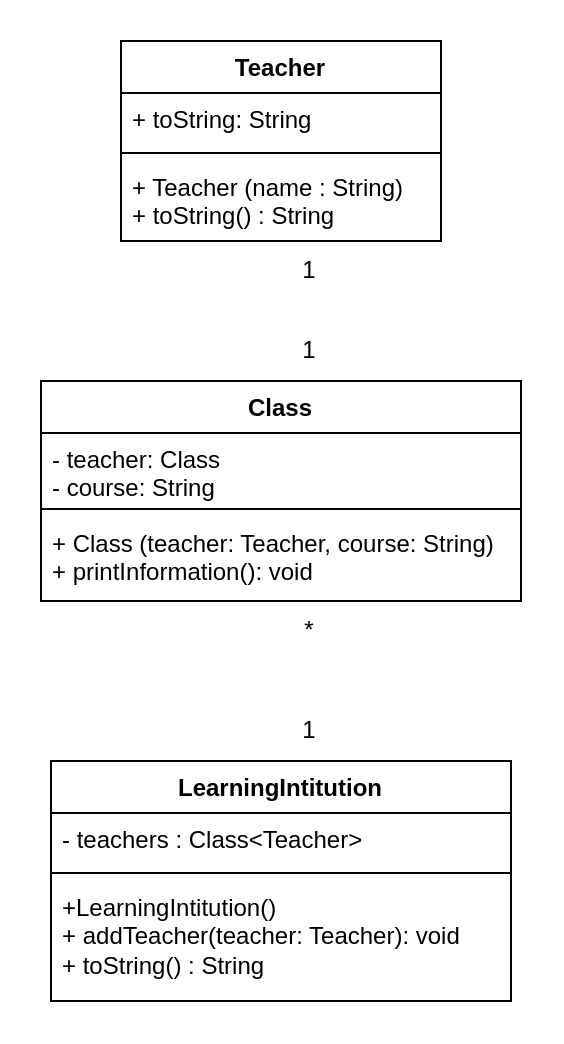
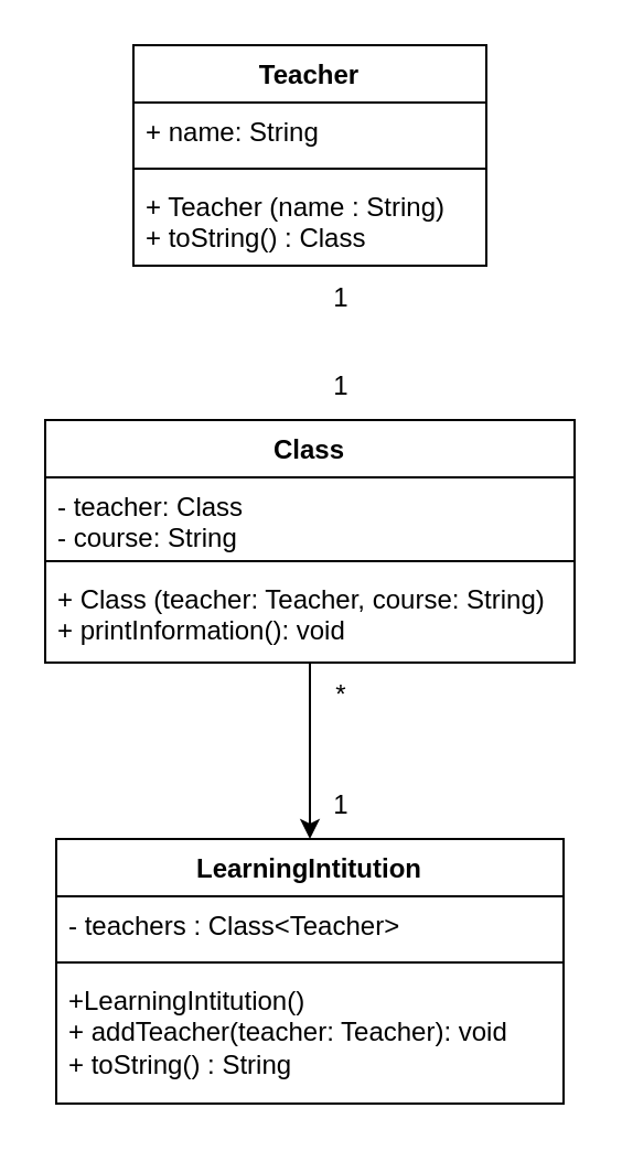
  <mxCell id="0" />
  <mxCell id="1" parent="0" />
  <mxCell id="2" value="Teacher" style="swimlane;fontStyle=1;align=center;verticalAlign=top;childLayout=stackLayout;horizontal=1;startSize=26;horizontalStack=0;resizeParent=1;resizeParentMax=0;resizeLast=0;collapsible=1;marginBottom=0;whiteSpace=wrap;html=1;" vertex="1" parent="1"><mxGeometry x="60" y="20" width="160" height="100" as="geometry" /></mxCell>
- <mxCell id="3" value="+ toString: String" style="text;strokeColor=none;fillColor=none;align=left;verticalAlign=top;spacingLeft=4;spacingRight=4;overflow=hidden;rotatable=0;points=[[0,0.5],[1,0.5]];portConstraint=eastwest;whiteSpace=wrap;html=1;" vertex="1" parent="2"><mxGeometry y="26" width="160" height="26" as="geometry" /></mxCell>
+ <mxCell id="3" value="+ name: String" style="text;strokeColor=none;fillColor=none;align=left;verticalAlign=top;spacingLeft=4;spacingRight=4;overflow=hidden;rotatable=0;points=[[0,0.5],[1,0.5]];portConstraint=eastwest;whiteSpace=wrap;html=1;" vertex="1" parent="2"><mxGeometry y="26" width="160" height="26" as="geometry" /></mxCell>
  <mxCell id="4" value="" style="line;strokeWidth=1;fillColor=none;align=left;verticalAlign=middle;spacingTop=-1;spacingLeft=3;spacingRight=3;rotatable=0;labelPosition=right;points=[];portConstraint=eastwest;strokeColor=inherit;" vertex="1" parent="2"><mxGeometry y="52" width="160" height="8" as="geometry" /></mxCell>
- <mxCell id="5" value="&lt;div&gt;+ Teacher (name : String)&lt;/div&gt;+ toString() : String" style="text;strokeColor=none;fillColor=none;align=left;verticalAlign=top;spacingLeft=4;spacingRight=4;overflow=hidden;rotatable=0;points=[[0,0.5],[1,0.5]];portConstraint=eastwest;whiteSpace=wrap;html=1;" vertex="1" parent="2"><mxGeometry y="60" width="160" height="40" as="geometry" /></mxCell>
+ <mxCell id="5" value="&lt;div&gt;+ Teacher (name : String)&lt;/div&gt;+ toString() : Class" style="text;strokeColor=none;fillColor=none;align=left;verticalAlign=top;spacingLeft=4;spacingRight=4;overflow=hidden;rotatable=0;points=[[0,0.5],[1,0.5]];portConstraint=eastwest;whiteSpace=wrap;html=1;" vertex="1" parent="2"><mxGeometry y="60" width="160" height="40" as="geometry" /></mxCell>
+ <mxCell id="6" style="edgeStyle=orthogonalEdgeStyle;rounded=0;orthogonalLoop=1;jettySize=auto;html=1;" edge="1" parent="1" source="7" target="11"><mxGeometry relative="1" as="geometry" /></mxCell>
  <mxCell id="7" value="Class" style="swimlane;fontStyle=1;align=center;verticalAlign=top;childLayout=stackLayout;horizontal=1;startSize=26;horizontalStack=0;resizeParent=1;resizeParentMax=0;resizeLast=0;collapsible=1;marginBottom=0;whiteSpace=wrap;html=1;" vertex="1" parent="1"><mxGeometry x="20" y="190" width="240" height="110" as="geometry" /></mxCell>
  <mxCell id="8" value="- teacher: Class&lt;div&gt;- course: String&lt;/div&gt;" style="text;strokeColor=none;fillColor=none;align=left;verticalAlign=top;spacingLeft=4;spacingRight=4;overflow=hidden;rotatable=0;points=[[0,0.5],[1,0.5]];portConstraint=eastwest;whiteSpace=wrap;html=1;" vertex="1" parent="7"><mxGeometry y="26" width="240" height="34" as="geometry" /></mxCell>
  <mxCell id="9" value="" style="line;strokeWidth=1;fillColor=none;align=left;verticalAlign=middle;spacingTop=-1;spacingLeft=3;spacingRight=3;rotatable=0;labelPosition=right;points=[];portConstraint=eastwest;strokeColor=inherit;" vertex="1" parent="7"><mxGeometry y="60" width="240" height="8" as="geometry" /></mxCell>
  <mxCell id="10" value="&lt;div&gt;+ Class (teacher: Teacher, course: String)&lt;/div&gt;+ printInformation(): void" style="text;strokeColor=none;fillColor=none;align=left;verticalAlign=top;spacingLeft=4;spacingRight=4;overflow=hidden;rotatable=0;points=[[0,0.5],[1,0.5]];portConstraint=eastwest;whiteSpace=wrap;html=1;" vertex="1" parent="7"><mxGeometry y="68" width="240" height="42" as="geometry" /></mxCell>
  <mxCell id="11" value="LearningIntitution" style="swimlane;fontStyle=1;align=center;verticalAlign=top;childLayout=stackLayout;horizontal=1;startSize=26;horizontalStack=0;resizeParent=1;resizeParentMax=0;resizeLast=0;collapsible=1;marginBottom=0;whiteSpace=wrap;html=1;" vertex="1" parent="1"><mxGeometry x="25" y="380" width="230" height="120" as="geometry" /></mxCell>
  <mxCell id="12" value="- teachers : Class&amp;lt;Teacher&amp;gt;" style="text;strokeColor=none;fillColor=none;align=left;verticalAlign=top;spacingLeft=4;spacingRight=4;overflow=hidden;rotatable=0;points=[[0,0.5],[1,0.5]];portConstraint=eastwest;whiteSpace=wrap;html=1;" vertex="1" parent="11"><mxGeometry y="26" width="230" height="26" as="geometry" /></mxCell>
  <mxCell id="13" value="" style="line;strokeWidth=1;fillColor=none;align=left;verticalAlign=middle;spacingTop=-1;spacingLeft=3;spacingRight=3;rotatable=0;labelPosition=right;points=[];portConstraint=eastwest;strokeColor=inherit;" vertex="1" parent="11"><mxGeometry y="52" width="230" height="8" as="geometry" /></mxCell>
  <mxCell id="14" value="&lt;div&gt;+LearningIntitution()&lt;/div&gt;+ addTeacher(teacher: Teacher): void&lt;div&gt;+ toString() : String&lt;/div&gt;" style="text;strokeColor=none;fillColor=none;align=left;verticalAlign=top;spacingLeft=4;spacingRight=4;overflow=hidden;rotatable=0;points=[[0,0.5],[1,0.5]];portConstraint=eastwest;whiteSpace=wrap;html=1;" vertex="1" parent="11"><mxGeometry y="60" width="230" height="60" as="geometry" /></mxCell>
  <mxCell id="15" value="1" style="text;html=1;align=center;verticalAlign=middle;resizable=0;points=[];autosize=1;strokeColor=none;fillColor=none;" vertex="1" parent="1"><mxGeometry x="139" y="160" width="30" height="30" as="geometry" /></mxCell>
  <mxCell id="16" value="1" style="text;html=1;align=center;verticalAlign=middle;resizable=0;points=[];autosize=1;strokeColor=none;fillColor=none;" vertex="1" parent="1"><mxGeometry x="139" y="120" width="30" height="30" as="geometry" /></mxCell>
  <mxCell id="17" value="*" style="text;html=1;align=center;verticalAlign=middle;resizable=0;points=[];autosize=1;strokeColor=none;fillColor=none;" vertex="1" parent="1"><mxGeometry x="139" y="300" width="30" height="30" as="geometry" /></mxCell>
  <mxCell id="18" value="1" style="text;html=1;align=center;verticalAlign=middle;resizable=0;points=[];autosize=1;strokeColor=none;fillColor=none;" vertex="1" parent="1"><mxGeometry x="139" y="350" width="30" height="30" as="geometry" /></mxCell>
